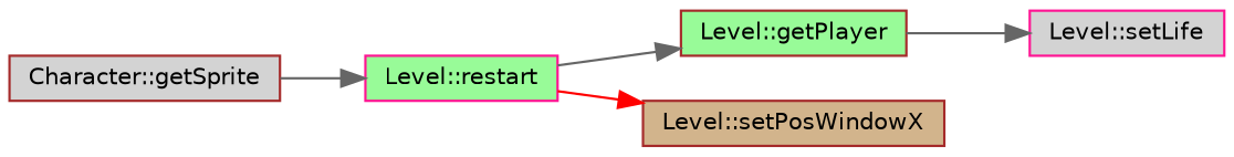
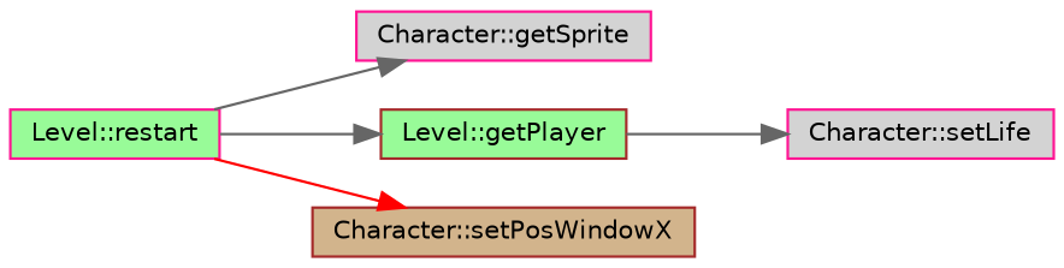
  digraph {
    rankdir=LR
    node [color=brown fillcolor=palegreen fontname=Helvetica fontsize=10 shape=record style=filled]
    edge [color=gray40 fontname=Helvetica fontsize=10 labelfontname=Helvetica labelfontsize=10 style=solid]
    n1 [color=deeppink fontcolor=black height=0.2 label="Level::restart" width=0.4]
-   n2 [fillcolor=lightgrey height=0.2 label="Character::getSprite" width=0.4]
+   n2 [color=deeppink fillcolor=lightgrey height=0.2 label="Character::getSprite" width=0.4]
    n3 [height=0.2 label="Level::getPlayer" width=0.4]
-   n4 [fillcolor=tan height=0.2 label="Level::setPosWindowX" width=0.4]
-   n5 [color=deeppink fillcolor=lightgrey height=0.2 label="Level::setLife" width=0.4]
-   n2 -> n1
+   n4 [fillcolor=tan height=0.2 label="Character::setPosWindowX" width=0.4]
+   n5 [color=deeppink fillcolor=lightgrey height=0.2 label="Character::setLife" width=0.4]
+   n1 -> n2
    n1 -> n3
    n1 -> n4 [color=red]
    n3 -> n5
  }
